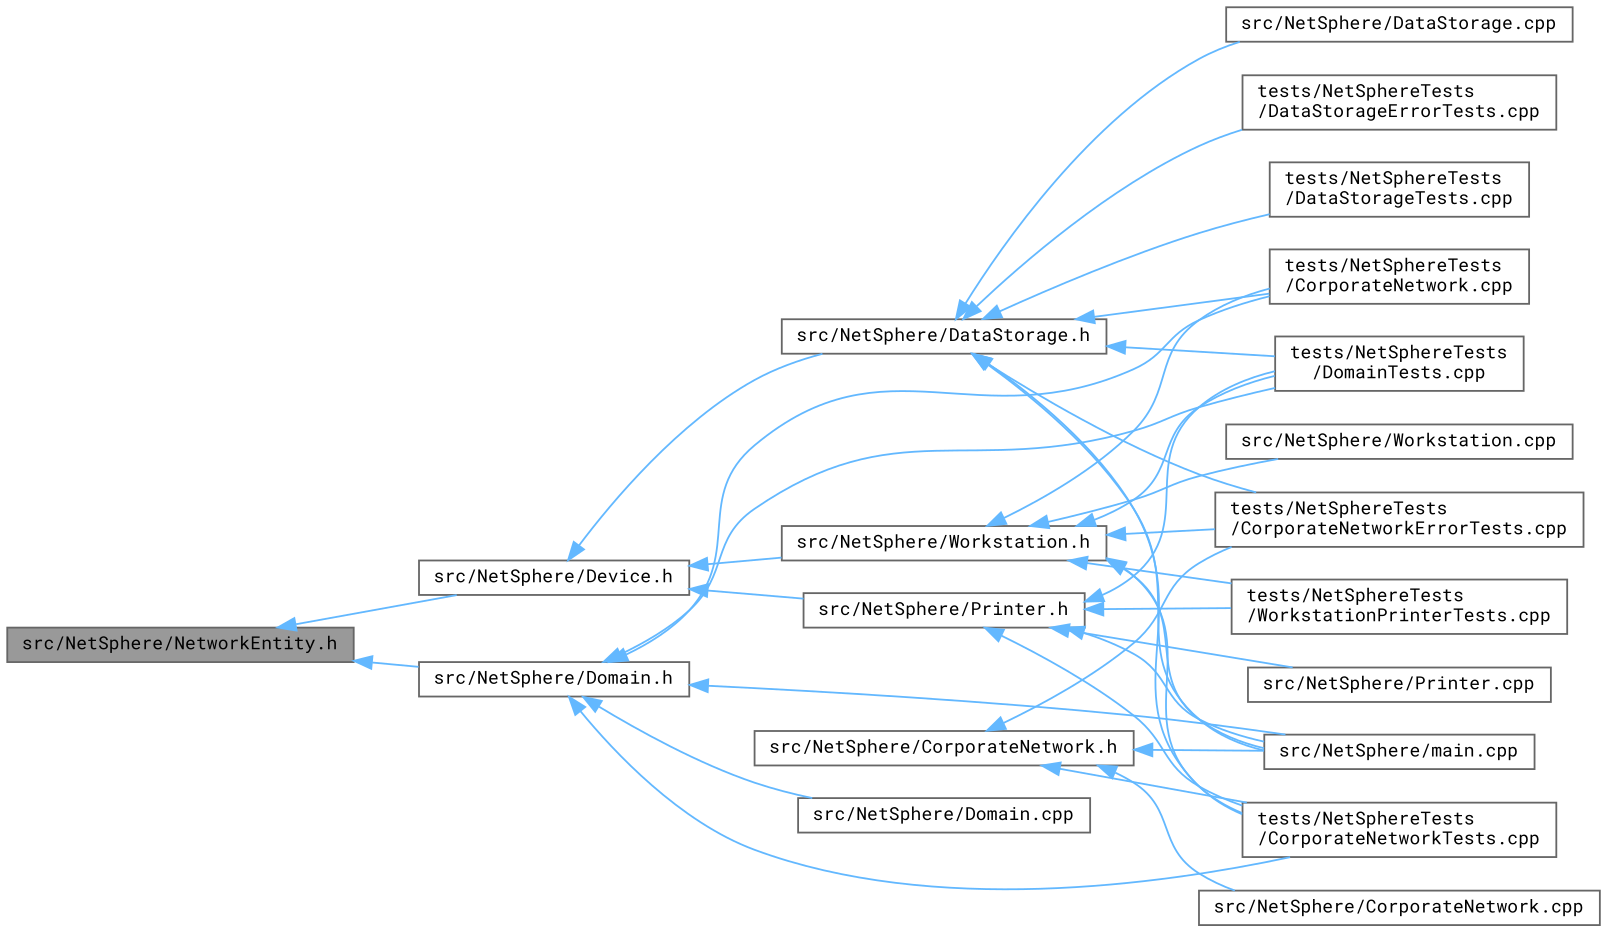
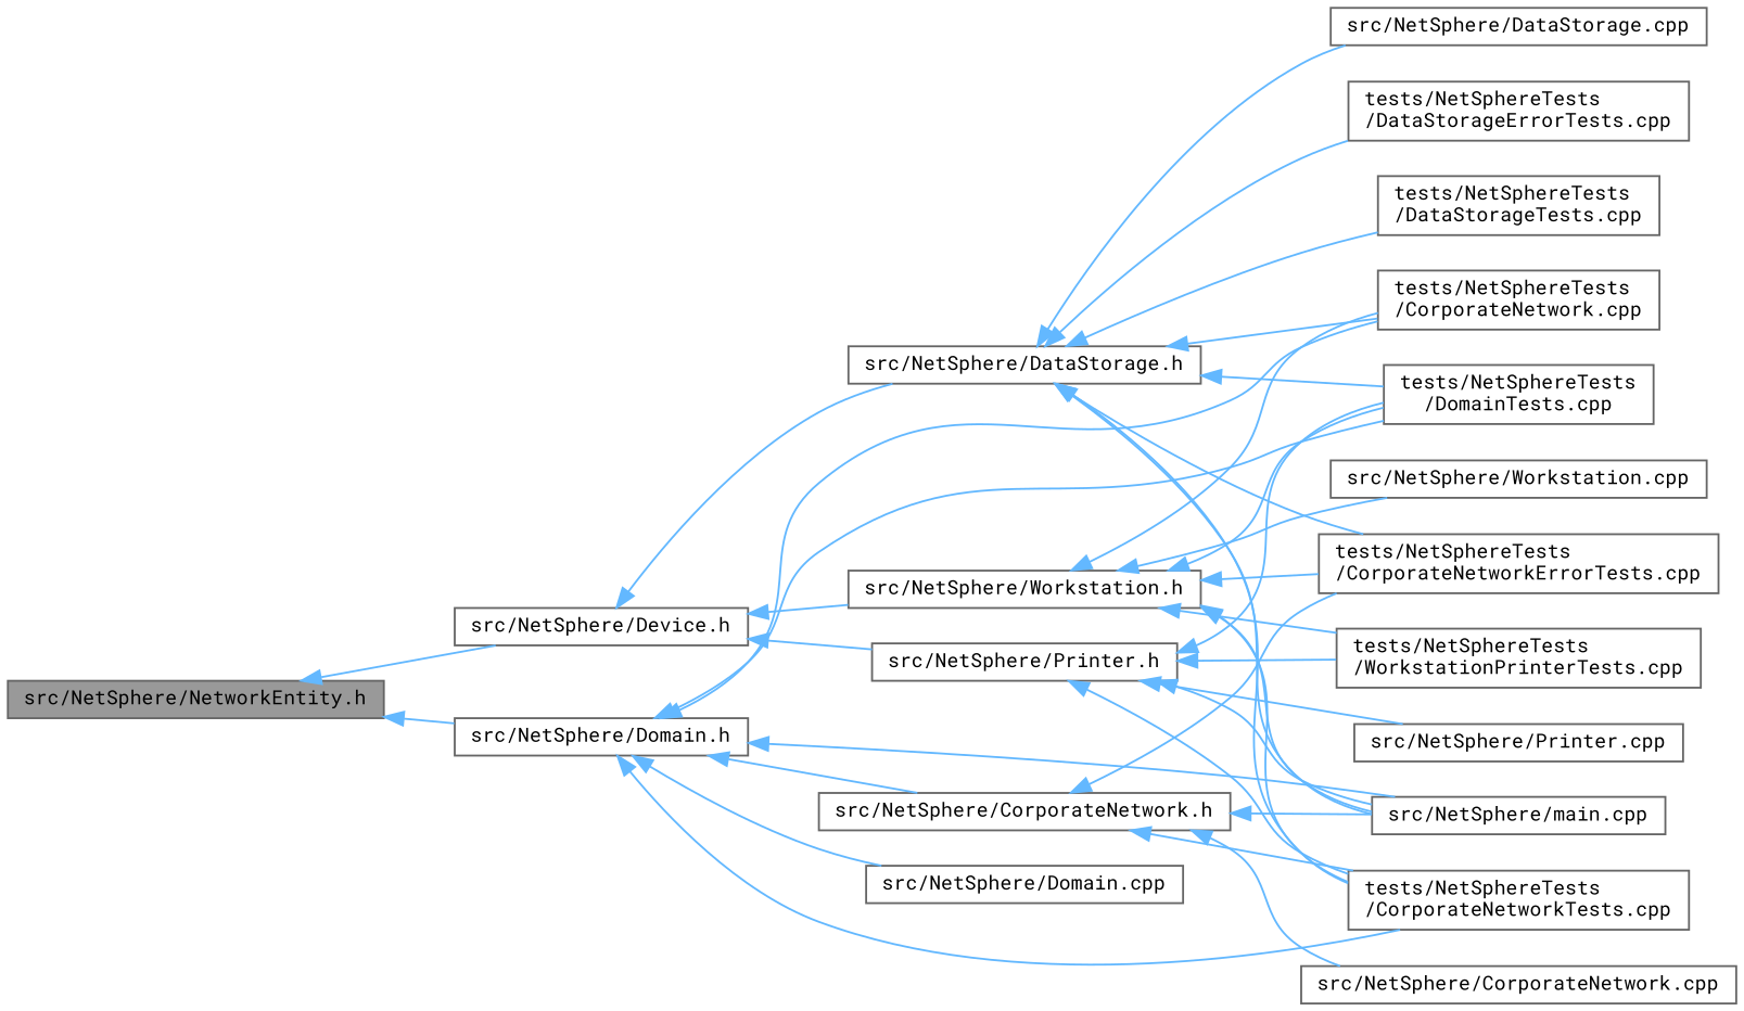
  digraph {
    fontname="Roboto Mono"
    rankdir=LR
    node [color=grey40 fillcolor=white fontname="Roboto Mono" fontsize=10 shape=box style=filled]
    edge [color=steelblue1 dir=back fontname="Roboto Mono" fontsize=10 labelfontname=Helvetica labelfontsize=10 style=solid]
    n1 [color=gray40 fillcolor=grey60 fontcolor=black height=0.2 label="src/NetSphere/NetworkEntity.h" width=0.4]
    n2 [height=0.2 label="src/NetSphere/Device.h" width=0.4]
    n3 [height=0.2 label="src/NetSphere/Domain.h" width=0.4]
    n4 [height=0.2 label="src/NetSphere/DataStorage.h" width=0.4]
    n5 [height=0.2 label="src/NetSphere/Printer.h" width=0.4]
    n6 [height=0.2 label="src/NetSphere/Workstation.h" width=0.4]
    n7 [height=0.2 label="src/NetSphere/main.cpp" width=0.4]
    n8 [height=0.2 label="tests/NetSphereTests\l/CorporateNetworkTests.cpp" width=0.4]
    n9 [height=0.2 label="tests/NetSphereTests\l/CorporateNetwork.cpp" width=0.4]
    n10 [height=0.2 label="tests/NetSphereTests\l/DomainTests.cpp" width=0.4]
    n11 [height=0.2 label="src/NetSphere/CorporateNetwork.h" width=0.4]
    n12 [height=0.2 label="src/NetSphere/Domain.cpp" width=0.4]
    n13 [height=0.2 label="src/NetSphere/DataStorage.cpp" width=0.4]
    n14 [height=0.2 label="tests/NetSphereTests\l/CorporateNetworkErrorTests.cpp" width=0.4]
    n15 [height=0.2 label="tests/NetSphereTests\l/DataStorageErrorTests.cpp" width=0.4]
    n16 [height=0.2 label="tests/NetSphereTests\l/DataStorageTests.cpp" width=0.4]
    n17 [height=0.2 label="src/NetSphere/Printer.cpp" width=0.4]
    n18 [height=0.2 label="tests/NetSphereTests\l/WorkstationPrinterTests.cpp" width=0.4]
    n19 [height=0.2 label="src/NetSphere/Workstation.cpp" width=0.4]
    n20 [height=0.2 label="src/NetSphere/CorporateNetwork.cpp" width=0.4]
    n1 -> n2
    n1 -> n3
    n2 -> n4
    n2 -> n5
    n2 -> n6
    n3 -> n7
    n3 -> n8
    n3 -> n9
    n3 -> n10
+   n3 -> n11
    n3 -> n12
    n4 -> n7
    n4 -> n8
    n4 -> n9
    n4 -> n10
    n4 -> n13
    n4 -> n14
    n4 -> n15
    n4 -> n16
    n5 -> n7
    n5 -> n8
    n5 -> n10
    n5 -> n17
    n5 -> n18
    n6 -> n7
    n6 -> n8
    n6 -> n9
    n6 -> n10
    n6 -> n14
    n6 -> n18
    n6 -> n19
    n11 -> n7
    n11 -> n8
    n11 -> n14
    n11 -> n20
  }
